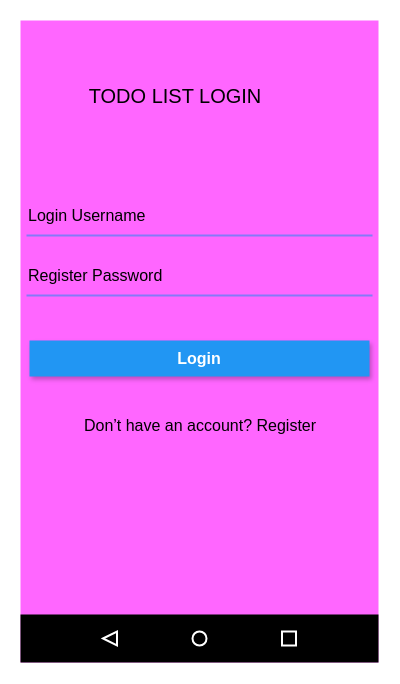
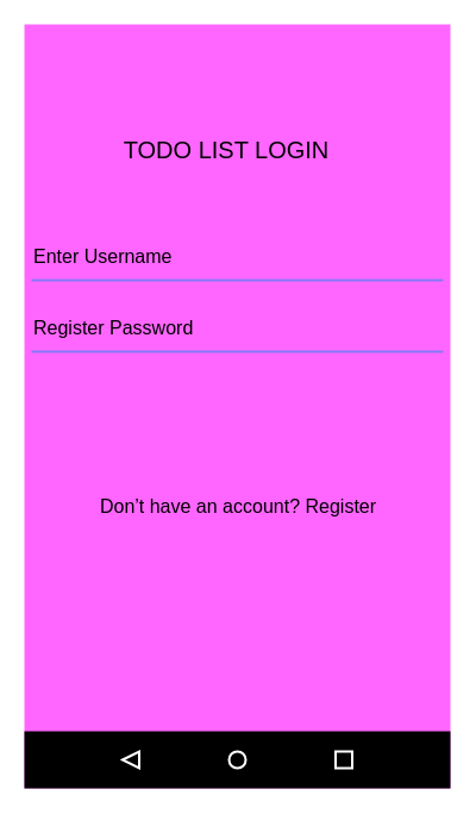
  <mxCell id="0" />
  <mxCell id="1" parent="0" />
  <mxCell id="2" value="" style="dashed=0;shape=rect;fillColor=#FF66FF;strokeColor=none;" parent="1" vertex="1"><mxGeometry x="20" y="20" width="358" height="642" as="geometry" /></mxCell>
  <mxCell id="3" value="" style="dashed=0;shape=rect;strokeColor=none;fillColor=#000000;resizeWidth=1;" parent="2" vertex="1"><mxGeometry y="1" width="358" height="48" relative="1" as="geometry"><mxPoint y="-48" as="offset" /></mxGeometry></mxCell>
  <mxCell id="4" value="" style="dashed=0;shape=mxgraph.gmdl.back;strokeColor=#ffffff;fillColor=#000000;strokeWidth=2;" parent="3" vertex="1"><mxGeometry x="0.25" y="0.5" width="14" height="14" relative="1" as="geometry"><mxPoint x="-7" y="-7" as="offset" /></mxGeometry></mxCell>
  <mxCell id="5" value="" style="shape=ellipse;strokeColor=#ffffff;fillColor=#000000;strokeWidth=2;" parent="3" vertex="1"><mxGeometry x="0.5" y="0.5" width="14" height="14" relative="1" as="geometry"><mxPoint x="-7" y="-7" as="offset" /></mxGeometry></mxCell>
  <mxCell id="6" value="" style="shape=rect;strokeColor=#ffffff;fillColor=#000000;strokeWidth=2;" parent="3" vertex="1"><mxGeometry x="0.75" y="0.5" width="14" height="14" relative="1" as="geometry"><mxPoint x="-7" y="-7" as="offset" /></mxGeometry></mxCell>
- <mxCell id="7" value="&lt;font style=&quot;font-size: 16px;&quot;&gt;Login&lt;/font&gt;" style="whiteSpace=wrap;html=1;dashed=0;align=center;fontSize=12;shape=rect;fillColor=#2196F3;strokeColor=none;fontStyle=1;shadow=1;fontColor=#ffffff;" parent="2" vertex="1"><mxGeometry x="9" y="320" width="340" height="36" as="geometry" /></mxCell>
- <mxCell id="8" value="Login Username" style="text;fontSize=16;verticalAlign=middle;strokeColor=none;fillColor=none;whiteSpace=wrap;html=1;" parent="2" vertex="1"><mxGeometry x="6" y="180" width="346" height="30" as="geometry" /></mxCell>
+ <mxCell id="8" value="Enter Username" style="text;fontSize=16;verticalAlign=middle;strokeColor=none;fillColor=none;whiteSpace=wrap;html=1;" parent="2" vertex="1"><mxGeometry x="6" y="180" width="346" height="30" as="geometry" /></mxCell>
  <mxCell id="9" value="" style="dashed=0;shape=line;strokeWidth=2;noLabel=1;strokeColor=#0C8CF2;opacity=50;" parent="2" vertex="1"><mxGeometry x="6" y="210" width="346" height="10" as="geometry" /></mxCell>
  <mxCell id="10" value="Register Password" style="text;fontSize=16;verticalAlign=middle;strokeColor=none;fillColor=none;whiteSpace=wrap;html=1;" parent="2" vertex="1"><mxGeometry x="6" y="240" width="346" height="30" as="geometry" /></mxCell>
  <mxCell id="11" value="" style="dashed=0;shape=line;strokeWidth=2;noLabel=1;strokeColor=#0C8CF2;opacity=50;" parent="2" vertex="1"><mxGeometry x="6" y="270" width="346" height="10" as="geometry" /></mxCell>
  <mxCell id="12" value="&lt;font style=&quot;font-size: 16px;&quot;&gt;Don’t have an account? Register&lt;/font&gt;" style="text;strokeColor=none;align=center;fillColor=none;html=1;verticalAlign=middle;whiteSpace=wrap;rounded=0;" parent="2" vertex="1"><mxGeometry x="30" y="390" width="300" height="30" as="geometry" /></mxCell>
- <mxCell id="13" value="&lt;font style=&quot;font-size: 20px;&quot;&gt;TODO LIST LOGIN&lt;/font&gt;" style="text;strokeColor=none;align=center;fillColor=none;html=1;verticalAlign=middle;whiteSpace=wrap;rounded=0;" parent="2" vertex="1"><mxGeometry x="50" y="60" width="210" height="30" as="geometry" /></mxCell>
+ <mxCell id="13" value="&lt;font style=&quot;font-size: 20px;&quot;&gt;TODO LIST LOGIN&lt;/font&gt;" style="text;strokeColor=none;align=center;fillColor=none;html=1;verticalAlign=middle;whiteSpace=wrap;rounded=0;" parent="2" vertex="1"><mxGeometry x="65" y="90" width="210" height="30" as="geometry" /></mxCell>
